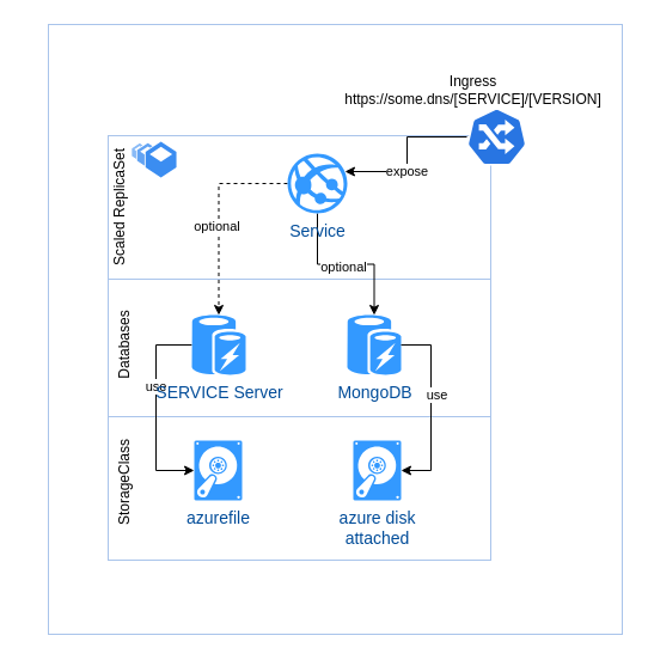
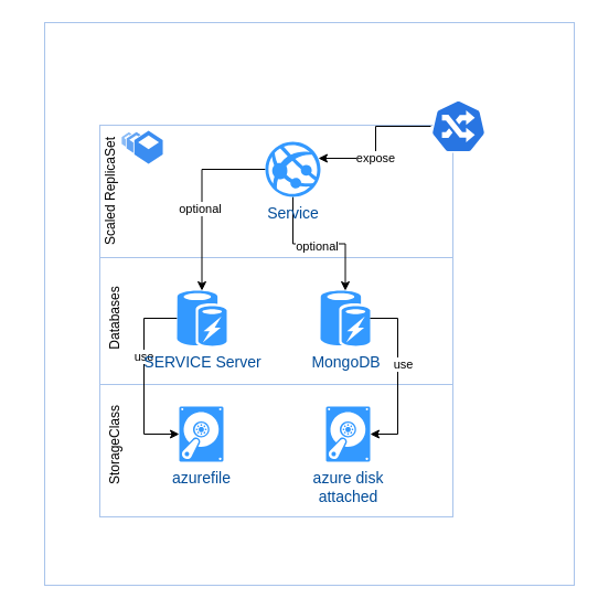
  <mxCell id="0" />
  <mxCell id="1" parent="0" />
  <mxCell id="2" value="" style="rounded=0;whiteSpace=wrap;html=1;strokeColor=#A9C4EB;" vertex="1" parent="1"><mxGeometry y="20" width="480" height="510" as="geometry" x="40" /></mxCell>
  <mxCell id="3" value="" style="rounded=0;whiteSpace=wrap;html=1;strokeColor=#A9C4EB;" vertex="1" parent="1"><mxGeometry x="90" y="348" width="320" height="120" as="geometry" /></mxCell>
  <mxCell id="4" value="" style="rounded=0;whiteSpace=wrap;html=1;strokeColor=#A9C4EB;" vertex="1" parent="1"><mxGeometry x="90" y="228" width="320" height="120" as="geometry" /></mxCell>
  <mxCell id="5" value="" style="rounded=0;whiteSpace=wrap;html=1;strokeColor=#A9C4EB;" vertex="1" parent="1"><mxGeometry x="90" y="113" width="320" height="120" as="geometry" /></mxCell>
- <mxCell id="6" style="edgeStyle=orthogonalEdgeStyle;rounded=0;orthogonalLoop=1;jettySize=auto;html=1;entryX=0.5;entryY=0;entryDx=0;entryDy=0;entryPerimeter=0;dashed=1;" edge="1" parent="1" source="9" target="19"><mxGeometry relative="1" as="geometry" /></mxCell>
+ <mxCell id="6" style="edgeStyle=orthogonalEdgeStyle;rounded=0;orthogonalLoop=1;jettySize=auto;html=1;entryX=0.5;entryY=0;entryDx=0;entryDy=0;entryPerimeter=0;" edge="1" parent="1" source="9" target="19"><mxGeometry relative="1" as="geometry" /></mxCell>
  <mxCell id="7" style="edgeStyle=orthogonalEdgeStyle;rounded=0;orthogonalLoop=1;jettySize=auto;html=1;entryX=0.5;entryY=0;entryDx=0;entryDy=0;entryPerimeter=0;" edge="1" parent="1" source="9" target="16"><mxGeometry relative="1" as="geometry" /></mxCell>
  <mxCell id="8" value="optional" style="edgeLabel;html=1;align=center;verticalAlign=middle;resizable=0;points=[];" vertex="1" connectable="0" parent="7"><mxGeometry x="-0.036" y="-1" relative="1" as="geometry"><mxPoint y="1" as="offset" /></mxGeometry></mxCell>
  <mxCell id="9" value="Service" style="verticalLabelPosition=bottom;html=1;verticalAlign=top;strokeColor=none;fillColor=#3399FF;shape=mxgraph.azure.azure_website;dashed=1;fontSize=14;fontColor=#004C99" vertex="1" parent="1"><mxGeometry x="240" y="128" width="50" height="50" as="geometry" /></mxCell>
  <mxCell id="10" style="edgeStyle=orthogonalEdgeStyle;rounded=0;orthogonalLoop=1;jettySize=auto;html=1;entryX=0.96;entryY=0.3;entryDx=0;entryDy=0;entryPerimeter=0;" edge="1" parent="1" source="12" target="9"><mxGeometry relative="1" as="geometry" /></mxCell>
  <mxCell id="11" value="expose" style="edgeLabel;html=1;align=center;verticalAlign=middle;resizable=0;points=[];" vertex="1" connectable="0" parent="10"><mxGeometry x="0.218" y="-1" relative="1" as="geometry"><mxPoint as="offset" /></mxGeometry></mxCell>
  <mxCell id="12" value="" style="sketch=0;html=1;dashed=0;whitespace=wrap;fillColor=#2875E2;strokeColor=#ffffff;points=[[0.005,0.63,0],[0.1,0.2,0],[0.9,0.2,0],[0.5,0,0],[0.995,0.63,0],[0.72,0.99,0],[0.5,1,0],[0.28,0.99,0]];shape=mxgraph.kubernetes.icon;prIcon=ing" vertex="1" parent="1"><mxGeometry x="390" y="90" width="50" height="48" as="geometry" /></mxCell>
  <mxCell id="13" value="" style="sketch=0;html=1;aspect=fixed;strokeColor=none;shadow=0;align=center;verticalAlign=top;fillColor=#3B8DF1;shape=mxgraph.gcp2.bucket_scale" vertex="1" parent="1"><mxGeometry x="110" y="118" width="37.04" height="30" as="geometry" /></mxCell>
  <mxCell id="14" value="Scaled ReplicaSet" style="text;html=1;strokeColor=none;fillColor=none;align=center;verticalAlign=middle;whiteSpace=wrap;rounded=0;rotation=-90;" vertex="1" parent="1"><mxGeometry x="20" y="158" width="160" height="30" as="geometry" /></mxCell>
  <mxCell id="15" value="Databases" style="text;html=1;strokeColor=none;fillColor=none;align=center;verticalAlign=middle;whiteSpace=wrap;rounded=0;rotation=-90;" vertex="1" parent="1"><mxGeometry x="24" y="273" width="160" height="30" as="geometry" /></mxCell>
  <mxCell id="16" value="MongoDB" style="verticalLabelPosition=bottom;html=1;verticalAlign=top;strokeColor=none;fillColor=#3399FF;shape=mxgraph.azure.azure_cache;dashed=1;fontFamily=Helvetica;fontSize=14;fontColor=#004C99;align=center;horizontal=1;" vertex="1" parent="1"><mxGeometry x="290" y="263" width="45" height="50" as="geometry" /></mxCell>
  <mxCell id="17" style="edgeStyle=orthogonalEdgeStyle;rounded=0;orthogonalLoop=1;jettySize=auto;html=1;exitX=0;exitY=0.5;exitDx=0;exitDy=0;exitPerimeter=0;entryX=0;entryY=0.5;entryDx=0;entryDy=0;entryPerimeter=0;" edge="1" parent="1" source="19" target="20"><mxGeometry relative="1" as="geometry"><Array as="points"><mxPoint x="130" y="288" /><mxPoint x="130" y="393" /></Array></mxGeometry></mxCell>
  <mxCell id="18" value="use" style="edgeLabel;html=1;align=center;verticalAlign=middle;resizable=0;points=[];" vertex="1" connectable="0" parent="17"><mxGeometry x="-0.234" y="-1" relative="1" as="geometry"><mxPoint as="offset" /></mxGeometry></mxCell>
  <mxCell id="19" value="SERVICE Server" style="verticalLabelPosition=bottom;html=1;verticalAlign=top;strokeColor=none;fillColor=#3399FF;shape=mxgraph.azure.azure_cache;dashed=1;fontFamily=Helvetica;fontSize=14;fontColor=#004C99" vertex="1" parent="1"><mxGeometry x="160" y="263" width="45" height="50" as="geometry" /></mxCell>
  <mxCell id="20" value="azurefile&lt;br&gt;" style="verticalLabelPosition=bottom;html=1;verticalAlign=top;strokeColor=none;fillColor=#3399FF;shape=mxgraph.azure.vhd;dashed=1;fontFamily=Helvetica;fontSize=14;fontColor=#004C99" vertex="1" parent="1"><mxGeometry x="162" y="368" width="40" height="50" as="geometry" /></mxCell>
  <mxCell id="21" value="StorageClass" style="text;html=1;strokeColor=none;fillColor=none;align=center;verticalAlign=middle;whiteSpace=wrap;rounded=0;rotation=-90;" vertex="1" parent="1"><mxGeometry x="24" y="388" width="160" height="30" as="geometry" /></mxCell>
  <mxCell id="22" value="azure disk&lt;br&gt;attached" style="verticalLabelPosition=bottom;html=1;verticalAlign=top;strokeColor=none;fillColor=#3399FF;shape=mxgraph.azure.vhd;dashed=1;fontFamily=Helvetica;fontSize=14;fontColor=#004C99" vertex="1" parent="1"><mxGeometry x="295" y="368" width="40" height="50" as="geometry" /></mxCell>
  <mxCell id="23" style="edgeStyle=orthogonalEdgeStyle;rounded=0;orthogonalLoop=1;jettySize=auto;html=1;entryX=1;entryY=0.5;entryDx=0;entryDy=0;entryPerimeter=0;" edge="1" parent="1" source="16" target="22"><mxGeometry relative="1" as="geometry"><mxPoint x="313" y="368" as="targetPoint" /><Array as="points"><mxPoint x="360" y="288" /><mxPoint x="360" y="393" /></Array></mxGeometry></mxCell>
  <mxCell id="24" value="use" style="edgeLabel;html=1;align=center;verticalAlign=middle;resizable=0;points=[];" vertex="1" connectable="0" parent="23"><mxGeometry x="-0.148" y="4" relative="1" as="geometry"><mxPoint as="offset" /></mxGeometry></mxCell>
  <mxCell id="25" value="optional" style="edgeLabel;html=1;align=center;verticalAlign=middle;resizable=0;points=[];" vertex="1" connectable="0" parent="1"><mxGeometry x="180" y="188" as="geometry" /></mxCell>
- <mxCell id="26" value="Ingress&lt;br&gt;https://some.dns/[SERVICE]/[VERSION]" style="text;html=1;align=center;verticalAlign=middle;resizable=0;points=[];autosize=1;strokeColor=none;fillColor=none;" vertex="1" parent="1"><mxGeometry x="280" y="60" width="230" height="30" as="geometry" /></mxCell>
